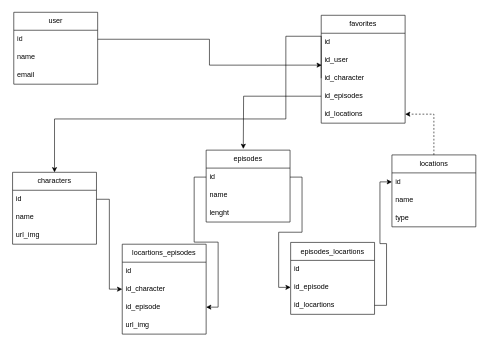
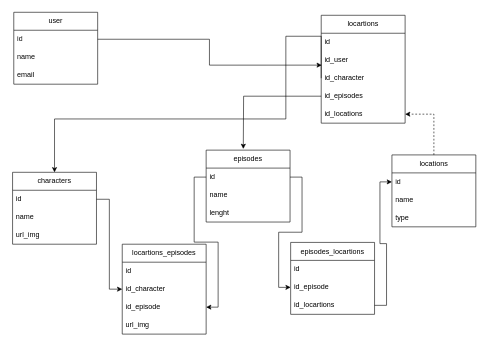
  <mxCell id="0" />
  <mxCell id="1" parent="0" />
  <mxCell id="2" value="user" style="swimlane;fontStyle=0;childLayout=stackLayout;horizontal=1;startSize=30;horizontalStack=0;resizeParent=1;resizeParentMax=0;resizeLast=0;collapsible=1;marginBottom=0;whiteSpace=wrap;html=1;" vertex="1" parent="1"><mxGeometry x="22" y="20" width="140" height="120" as="geometry" /></mxCell>
  <mxCell id="3" value="id" style="text;strokeColor=none;fillColor=none;align=left;verticalAlign=middle;spacingLeft=4;spacingRight=4;overflow=hidden;points=[[0,0.5],[1,0.5]];portConstraint=eastwest;rotatable=0;whiteSpace=wrap;html=1;" vertex="1" parent="2"><mxGeometry y="30" width="140" height="30" as="geometry" /></mxCell>
  <mxCell id="4" value="name" style="text;strokeColor=none;fillColor=none;align=left;verticalAlign=middle;spacingLeft=4;spacingRight=4;overflow=hidden;points=[[0,0.5],[1,0.5]];portConstraint=eastwest;rotatable=0;whiteSpace=wrap;html=1;" vertex="1" parent="2"><mxGeometry y="60" width="140" height="30" as="geometry" /></mxCell>
  <mxCell id="5" value="email" style="text;strokeColor=none;fillColor=none;align=left;verticalAlign=middle;spacingLeft=4;spacingRight=4;overflow=hidden;points=[[0,0.5],[1,0.5]];portConstraint=eastwest;rotatable=0;whiteSpace=wrap;html=1;" vertex="1" parent="2"><mxGeometry y="90" width="140" height="30" as="geometry" /></mxCell>
- <mxCell id="6" value="favorites" style="swimlane;fontStyle=0;childLayout=stackLayout;horizontal=1;startSize=30;horizontalStack=0;resizeParent=1;resizeParentMax=0;resizeLast=0;collapsible=1;marginBottom=0;whiteSpace=wrap;html=1;" vertex="1" parent="1"><mxGeometry x="535" y="25" width="140" height="180" as="geometry" /></mxCell>
+ <mxCell id="6" value="locartions" style="swimlane;fontStyle=0;childLayout=stackLayout;horizontal=1;startSize=30;horizontalStack=0;resizeParent=1;resizeParentMax=0;resizeLast=0;collapsible=1;marginBottom=0;whiteSpace=wrap;html=1;" vertex="1" parent="1"><mxGeometry x="535" y="25" width="140" height="180" as="geometry" /></mxCell>
  <mxCell id="7" value="id" style="text;strokeColor=none;fillColor=none;align=left;verticalAlign=middle;spacingLeft=4;spacingRight=4;overflow=hidden;points=[[0,0.5],[1,0.5]];portConstraint=eastwest;rotatable=0;whiteSpace=wrap;html=1;" vertex="1" parent="6"><mxGeometry y="30" width="140" height="30" as="geometry" /></mxCell>
  <mxCell id="8" value="id_user" style="text;strokeColor=none;fillColor=none;align=left;verticalAlign=middle;spacingLeft=4;spacingRight=4;overflow=hidden;points=[[0,0.5],[1,0.5]];portConstraint=eastwest;rotatable=0;whiteSpace=wrap;html=1;" vertex="1" parent="6"><mxGeometry y="60" width="140" height="30" as="geometry" /></mxCell>
  <mxCell id="9" value="id_character" style="text;strokeColor=none;fillColor=none;align=left;verticalAlign=middle;spacingLeft=4;spacingRight=4;overflow=hidden;points=[[0,0.5],[1,0.5]];portConstraint=eastwest;rotatable=0;whiteSpace=wrap;html=1;" vertex="1" parent="6"><mxGeometry y="90" width="140" height="30" as="geometry" /></mxCell>
  <mxCell id="10" value="id_episodes" style="text;strokeColor=none;fillColor=none;align=left;verticalAlign=middle;spacingLeft=4;spacingRight=4;overflow=hidden;points=[[0,0.5],[1,0.5]];portConstraint=eastwest;rotatable=0;whiteSpace=wrap;html=1;" vertex="1" parent="6"><mxGeometry y="120" width="140" height="30" as="geometry" /></mxCell>
  <mxCell id="11" value="id_locations" style="text;strokeColor=none;fillColor=none;align=left;verticalAlign=middle;spacingLeft=4;spacingRight=4;overflow=hidden;points=[[0,0.5],[1,0.5]];portConstraint=eastwest;rotatable=0;whiteSpace=wrap;html=1;" vertex="1" parent="6"><mxGeometry y="150" width="140" height="30" as="geometry" /></mxCell>
  <mxCell id="12" value="characters" style="swimlane;fontStyle=0;childLayout=stackLayout;horizontal=1;startSize=30;horizontalStack=0;resizeParent=1;resizeParentMax=0;resizeLast=0;collapsible=1;marginBottom=0;whiteSpace=wrap;html=1;" vertex="1" parent="1"><mxGeometry x="20" y="287" width="140" height="120" as="geometry" /></mxCell>
  <mxCell id="13" value="id" style="text;strokeColor=none;fillColor=none;align=left;verticalAlign=middle;spacingLeft=4;spacingRight=4;overflow=hidden;points=[[0,0.5],[1,0.5]];portConstraint=eastwest;rotatable=0;whiteSpace=wrap;html=1;" vertex="1" parent="12"><mxGeometry y="30" width="140" height="30" as="geometry" /></mxCell>
  <mxCell id="14" value="name" style="text;strokeColor=none;fillColor=none;align=left;verticalAlign=middle;spacingLeft=4;spacingRight=4;overflow=hidden;points=[[0,0.5],[1,0.5]];portConstraint=eastwest;rotatable=0;whiteSpace=wrap;html=1;" vertex="1" parent="12"><mxGeometry y="60" width="140" height="30" as="geometry" /></mxCell>
  <mxCell id="15" value="url_img" style="text;strokeColor=none;fillColor=none;align=left;verticalAlign=middle;spacingLeft=4;spacingRight=4;overflow=hidden;points=[[0,0.5],[1,0.5]];portConstraint=eastwest;rotatable=0;whiteSpace=wrap;html=1;" vertex="1" parent="12"><mxGeometry y="90" width="140" height="30" as="geometry" /></mxCell>
  <mxCell id="16" value="" style="edgeStyle=orthogonalEdgeStyle;rounded=0;orthogonalLoop=1;jettySize=auto;html=1;entryX=1;entryY=0.5;entryDx=0;entryDy=0;dashed=1;" edge="1" parent="1" source="17" target="11"><mxGeometry relative="1" as="geometry"><mxPoint x="639" y="171" as="targetPoint" /></mxGeometry></mxCell>
  <mxCell id="17" value="locations" style="swimlane;fontStyle=0;childLayout=stackLayout;horizontal=1;startSize=30;horizontalStack=0;resizeParent=1;resizeParentMax=0;resizeLast=0;collapsible=1;marginBottom=0;whiteSpace=wrap;html=1;" vertex="1" parent="1"><mxGeometry x="653" y="258" width="140" height="120" as="geometry" /></mxCell>
  <mxCell id="18" value="id" style="text;strokeColor=none;fillColor=none;align=left;verticalAlign=middle;spacingLeft=4;spacingRight=4;overflow=hidden;points=[[0,0.5],[1,0.5]];portConstraint=eastwest;rotatable=0;whiteSpace=wrap;html=1;" vertex="1" parent="17"><mxGeometry y="30" width="140" height="30" as="geometry" /></mxCell>
  <mxCell id="19" value="name" style="text;strokeColor=none;fillColor=none;align=left;verticalAlign=middle;spacingLeft=4;spacingRight=4;overflow=hidden;points=[[0,0.5],[1,0.5]];portConstraint=eastwest;rotatable=0;whiteSpace=wrap;html=1;" vertex="1" parent="17"><mxGeometry y="60" width="140" height="30" as="geometry" /></mxCell>
  <mxCell id="20" value="type" style="text;strokeColor=none;fillColor=none;align=left;verticalAlign=middle;spacingLeft=4;spacingRight=4;overflow=hidden;points=[[0,0.5],[1,0.5]];portConstraint=eastwest;rotatable=0;whiteSpace=wrap;html=1;" vertex="1" parent="17"><mxGeometry y="90" width="140" height="30" as="geometry" /></mxCell>
  <mxCell id="21" value="episodes" style="swimlane;fontStyle=0;childLayout=stackLayout;horizontal=1;startSize=30;horizontalStack=0;resizeParent=1;resizeParentMax=0;resizeLast=0;collapsible=1;marginBottom=0;whiteSpace=wrap;html=1;" vertex="1" parent="1"><mxGeometry x="343" y="250" width="140" height="120" as="geometry" /></mxCell>
  <mxCell id="22" value="id" style="text;strokeColor=none;fillColor=none;align=left;verticalAlign=middle;spacingLeft=4;spacingRight=4;overflow=hidden;points=[[0,0.5],[1,0.5]];portConstraint=eastwest;rotatable=0;whiteSpace=wrap;html=1;" vertex="1" parent="21"><mxGeometry y="30" width="140" height="30" as="geometry" /></mxCell>
  <mxCell id="23" value="name" style="text;strokeColor=none;fillColor=none;align=left;verticalAlign=middle;spacingLeft=4;spacingRight=4;overflow=hidden;points=[[0,0.5],[1,0.5]];portConstraint=eastwest;rotatable=0;whiteSpace=wrap;html=1;" vertex="1" parent="21"><mxGeometry y="60" width="140" height="30" as="geometry" /></mxCell>
  <mxCell id="24" value="lenght" style="text;strokeColor=none;fillColor=none;align=left;verticalAlign=middle;spacingLeft=4;spacingRight=4;overflow=hidden;points=[[0,0.5],[1,0.5]];portConstraint=eastwest;rotatable=0;whiteSpace=wrap;html=1;" vertex="1" parent="21"><mxGeometry y="90" width="140" height="30" as="geometry" /></mxCell>
  <mxCell id="25" value="locartions_episodes" style="swimlane;fontStyle=0;childLayout=stackLayout;horizontal=1;startSize=30;horizontalStack=0;resizeParent=1;resizeParentMax=0;resizeLast=0;collapsible=1;marginBottom=0;whiteSpace=wrap;html=1;" vertex="1" parent="1"><mxGeometry x="203" y="407" width="140" height="150" as="geometry" /></mxCell>
  <mxCell id="26" value="id" style="text;strokeColor=none;fillColor=none;align=left;verticalAlign=middle;spacingLeft=4;spacingRight=4;overflow=hidden;points=[[0,0.5],[1,0.5]];portConstraint=eastwest;rotatable=0;whiteSpace=wrap;html=1;" vertex="1" parent="25"><mxGeometry y="30" width="140" height="30" as="geometry" /></mxCell>
  <mxCell id="27" value="id_character" style="text;strokeColor=none;fillColor=none;align=left;verticalAlign=middle;spacingLeft=4;spacingRight=4;overflow=hidden;points=[[0,0.5],[1,0.5]];portConstraint=eastwest;rotatable=0;whiteSpace=wrap;html=1;" vertex="1" parent="25"><mxGeometry y="60" width="140" height="30" as="geometry" /></mxCell>
  <mxCell id="28" value="id_episode" style="text;strokeColor=none;fillColor=none;align=left;verticalAlign=middle;spacingLeft=4;spacingRight=4;overflow=hidden;points=[[0,0.5],[1,0.5]];portConstraint=eastwest;rotatable=0;whiteSpace=wrap;html=1;" vertex="1" parent="25"><mxGeometry y="90" width="140" height="30" as="geometry" /></mxCell>
  <mxCell id="29" value="url_img" style="text;strokeColor=none;fillColor=none;align=left;verticalAlign=middle;spacingLeft=4;spacingRight=4;overflow=hidden;points=[[0,0.5],[1,0.5]];portConstraint=eastwest;rotatable=0;whiteSpace=wrap;html=1;" vertex="1" parent="25"><mxGeometry y="120" width="140" height="30" as="geometry" /></mxCell>
  <mxCell id="30" style="edgeStyle=orthogonalEdgeStyle;rounded=0;orthogonalLoop=1;jettySize=auto;html=1;entryX=0;entryY=0.5;entryDx=0;entryDy=0;" edge="1" parent="1" source="13" target="27"><mxGeometry relative="1" as="geometry" /></mxCell>
  <mxCell id="31" style="edgeStyle=orthogonalEdgeStyle;rounded=0;orthogonalLoop=1;jettySize=auto;html=1;" edge="1" parent="1" source="22" target="28"><mxGeometry relative="1" as="geometry" /></mxCell>
  <mxCell id="32" style="edgeStyle=orthogonalEdgeStyle;rounded=0;orthogonalLoop=1;jettySize=auto;html=1;" edge="1" parent="1" source="10"><mxGeometry relative="1" as="geometry"><mxPoint x="405" y="248" as="targetPoint" /></mxGeometry></mxCell>
  <mxCell id="33" style="edgeStyle=orthogonalEdgeStyle;rounded=0;orthogonalLoop=1;jettySize=auto;html=1;exitX=0;exitY=0.5;exitDx=0;exitDy=0;" edge="1" parent="1" source="9" target="12"><mxGeometry relative="1" as="geometry"><Array as="points"><mxPoint x="476" y="60" /><mxPoint x="476" y="198" /><mxPoint x="90" y="198" /></Array></mxGeometry></mxCell>
  <mxCell id="34" value="episodes_locartions" style="swimlane;fontStyle=0;childLayout=stackLayout;horizontal=1;startSize=30;horizontalStack=0;resizeParent=1;resizeParentMax=0;resizeLast=0;collapsible=1;marginBottom=0;whiteSpace=wrap;html=1;" vertex="1" parent="1"><mxGeometry x="484" y="404" width="140" height="120" as="geometry" /></mxCell>
  <mxCell id="35" value="id" style="text;strokeColor=none;fillColor=none;align=left;verticalAlign=middle;spacingLeft=4;spacingRight=4;overflow=hidden;points=[[0,0.5],[1,0.5]];portConstraint=eastwest;rotatable=0;whiteSpace=wrap;html=1;" vertex="1" parent="34"><mxGeometry y="30" width="140" height="30" as="geometry" /></mxCell>
  <mxCell id="36" value="id_episode" style="text;strokeColor=none;fillColor=none;align=left;verticalAlign=middle;spacingLeft=4;spacingRight=4;overflow=hidden;points=[[0,0.5],[1,0.5]];portConstraint=eastwest;rotatable=0;whiteSpace=wrap;html=1;" vertex="1" parent="34"><mxGeometry y="60" width="140" height="30" as="geometry" /></mxCell>
  <mxCell id="37" value="id_locartions" style="text;strokeColor=none;fillColor=none;align=left;verticalAlign=middle;spacingLeft=4;spacingRight=4;overflow=hidden;points=[[0,0.5],[1,0.5]];portConstraint=eastwest;rotatable=0;whiteSpace=wrap;html=1;" vertex="1" parent="34"><mxGeometry y="90" width="140" height="30" as="geometry" /></mxCell>
  <mxCell id="38" style="edgeStyle=orthogonalEdgeStyle;rounded=0;orthogonalLoop=1;jettySize=auto;html=1;entryX=0.007;entryY=0.773;entryDx=0;entryDy=0;entryPerimeter=0;" edge="1" parent="1" source="3" target="8"><mxGeometry relative="1" as="geometry" /></mxCell>
  <mxCell id="39" style="edgeStyle=orthogonalEdgeStyle;rounded=0;orthogonalLoop=1;jettySize=auto;html=1;entryX=0;entryY=0.5;entryDx=0;entryDy=0;" edge="1" parent="1" source="22" target="36"><mxGeometry relative="1" as="geometry" /></mxCell>
  <mxCell id="40" style="edgeStyle=orthogonalEdgeStyle;rounded=0;orthogonalLoop=1;jettySize=auto;html=1;entryX=0;entryY=0.5;entryDx=0;entryDy=0;" edge="1" parent="1" source="37" target="18"><mxGeometry relative="1" as="geometry" /></mxCell>
